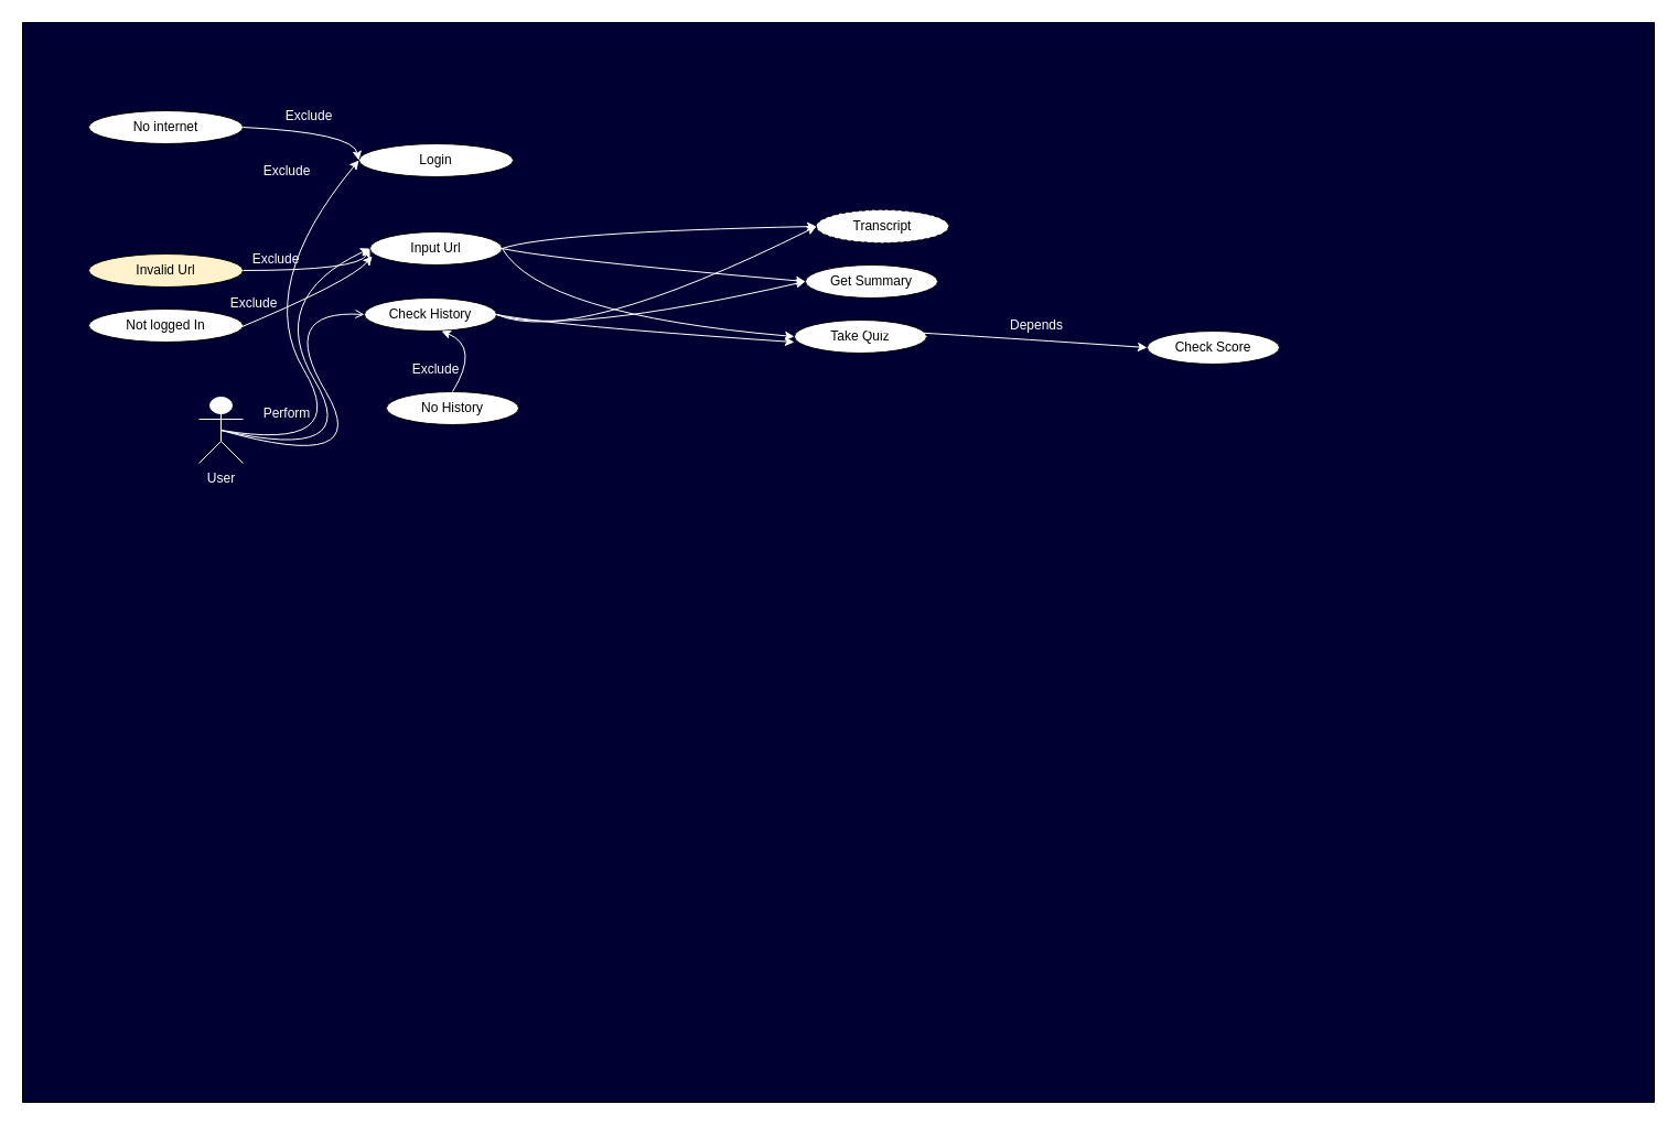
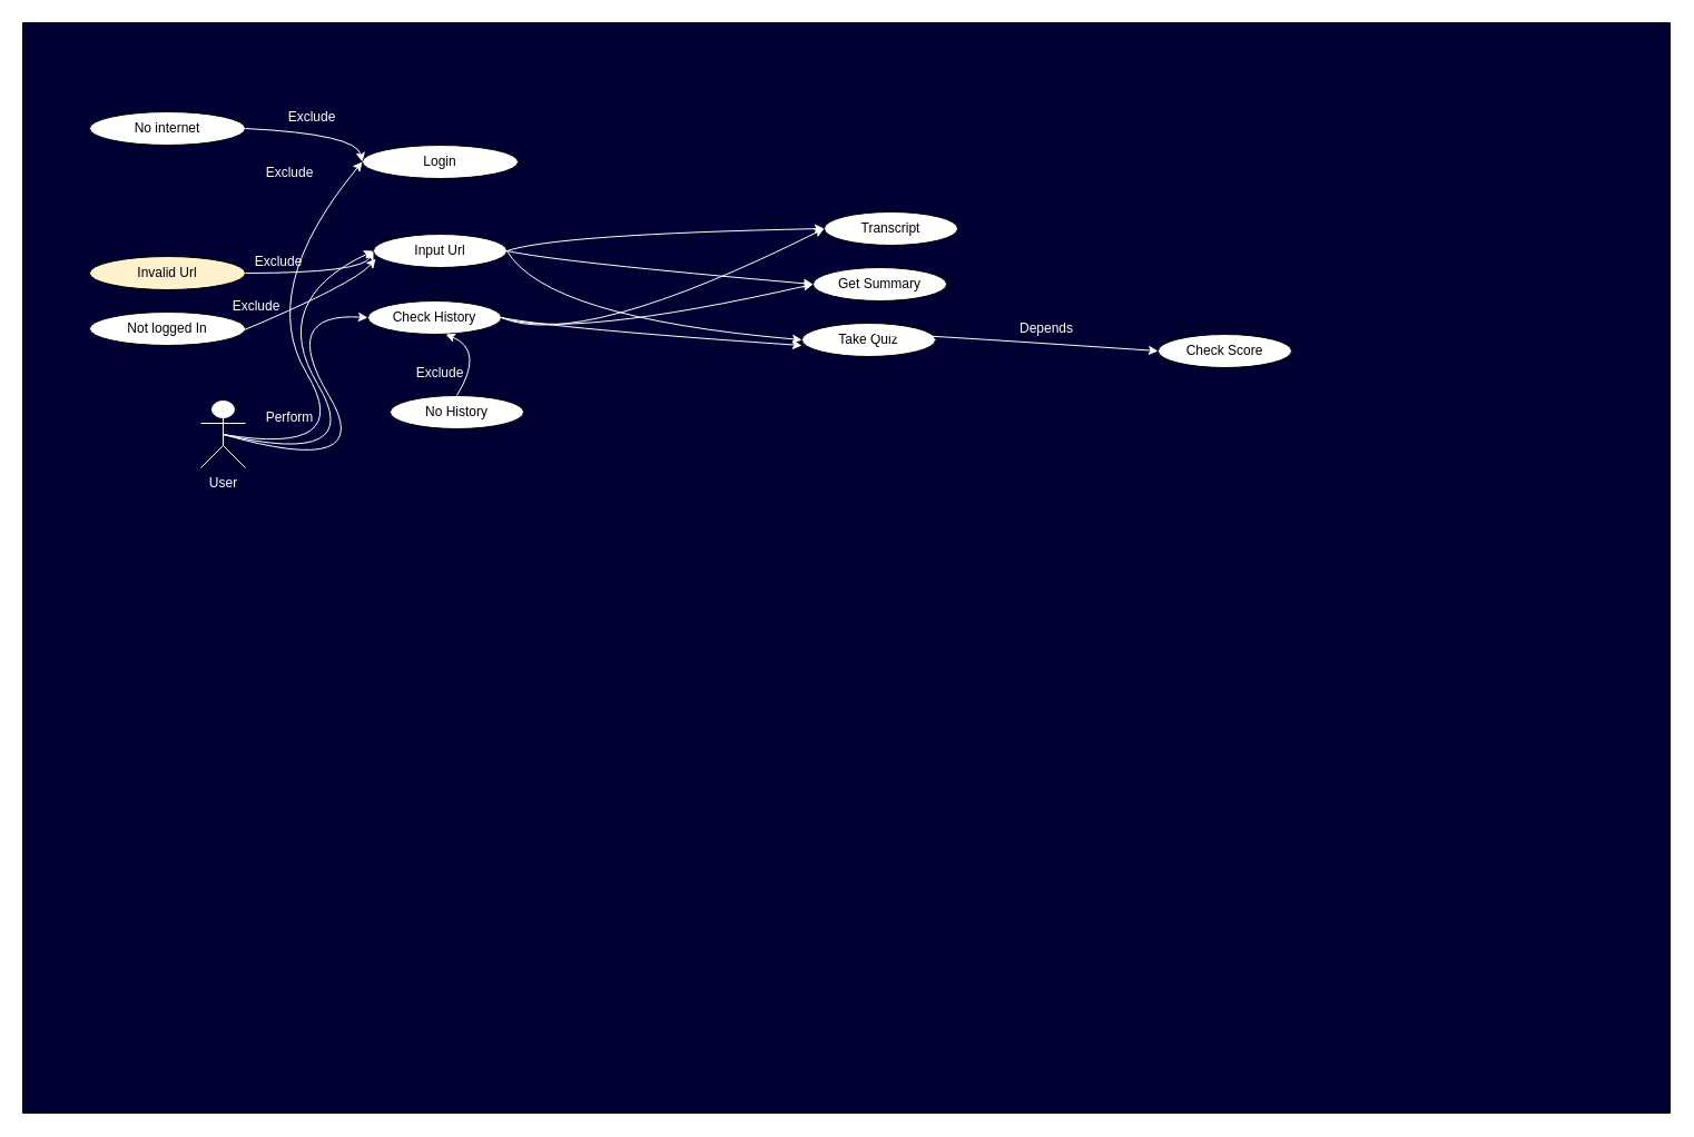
  <mxCell id="0" />
  <mxCell id="1" parent="0" />
  <mxCell id="2" value="" style="swimlane;startSize=0;fillColor=#000033;swimlaneFillColor=#000033;rounded=0;" vertex="1" parent="1"><mxGeometry x="20" y="20" width="1480" height="980" as="geometry" /></mxCell>
  <mxCell id="3" value="&lt;font color=&quot;#ffffff&quot;&gt;User&lt;/font&gt;&lt;div&gt;&lt;font color=&quot;#ffffff&quot;&gt;&lt;br&gt;&lt;/font&gt;&lt;/div&gt;" style="shape=umlActor;verticalLabelPosition=bottom;verticalAlign=top;html=1;outlineConnect=0;strokeColor=#FFFFFF;" vertex="1" parent="2"><mxGeometry x="160" y="340" width="40" height="60" as="geometry" /></mxCell>
  <mxCell id="4" value="Login" style="ellipse;whiteSpace=wrap;html=1;" vertex="1" parent="2"><mxGeometry x="305" y="110" width="140" height="30" as="geometry" /></mxCell>
  <mxCell id="5" value="" style="curved=1;endArrow=classic;html=1;rounded=0;strokeColor=#FFFFFF;entryX=0;entryY=0.5;entryDx=0;entryDy=0;exitX=0.5;exitY=0.5;exitDx=0;exitDy=0;exitPerimeter=0;" edge="1" parent="2" source="3" target="4"><mxGeometry width="50" height="50" relative="1" as="geometry"><mxPoint x="520" y="570" as="sourcePoint" /><mxPoint x="570" y="520" as="targetPoint" /><Array as="points"><mxPoint x="300" y="390" /><mxPoint x="210" y="240" /></Array></mxGeometry></mxCell>
  <mxCell id="6" value="Input Url" style="ellipse;whiteSpace=wrap;html=1;" vertex="1" parent="2"><mxGeometry x="315" y="190" width="120" height="30" as="geometry" /></mxCell>
  <mxCell id="7" value="" style="curved=1;endArrow=classic;html=1;rounded=0;strokeColor=#FFFFFF;exitX=0.5;exitY=0.5;exitDx=0;exitDy=0;exitPerimeter=0;entryX=0;entryY=0.5;entryDx=0;entryDy=0;" edge="1" parent="2" source="3" target="6"><mxGeometry width="50" height="50" relative="1" as="geometry"><mxPoint x="175" y="380" as="sourcePoint" /><mxPoint x="310" y="165" as="targetPoint" /><Array as="points"><mxPoint x="310" y="400" /><mxPoint x="220" y="250" /></Array></mxGeometry></mxCell>
  <mxCell id="8" value="Get Summary" style="ellipse;whiteSpace=wrap;html=1;" vertex="1" parent="2"><mxGeometry x="710" y="220" width="120" height="30" as="geometry" /></mxCell>
  <mxCell id="9" value="" style="curved=1;endArrow=classic;html=1;rounded=0;strokeColor=#FFFFFF;exitX=1;exitY=0.5;exitDx=0;exitDy=0;entryX=0;entryY=0.5;entryDx=0;entryDy=0;" edge="1" parent="2" source="6" target="8"><mxGeometry width="50" height="50" relative="1" as="geometry"><mxPoint x="600" y="480" as="sourcePoint" /><mxPoint x="650" y="430" as="targetPoint" /><Array as="points"><mxPoint x="480" y="215" /></Array></mxGeometry></mxCell>
  <mxCell id="10" value="Take Quiz&lt;span style=&quot;color: rgba(0, 0, 0, 0); font-family: monospace; font-size: 0px; text-align: start; text-wrap: nowrap;&quot;&gt;%3CmxGraphModel%3E%3Croot%3E%3CmxCell%20id%3D%220%22%2F%3E%3CmxCell%20id%3D%221%22%20parent%3D%220%22%2F%3E%3CmxCell%20id%3D%222%22%20value%3D%22Get%20Summary%22%20style%3D%22ellipse%3BwhiteSpace%3Dwrap%3Bhtml%3D1%3B%22%20vertex%3D%221%22%20parent%3D%221%22%3E%3CmxGeometry%20x%3D%22470%22%20y%3D%22370%22%20width%3D%22120%22%20height%3D%2230%22%20as%3D%22geometry%22%2F%3E%3C%2FmxCell%3E%3C%2Froot%3E%3C%2FmxGraphModel%3E&lt;/span&gt;" style="ellipse;whiteSpace=wrap;html=1;" vertex="1" parent="2"><mxGeometry x="700" y="270" width="120" height="30" as="geometry" /></mxCell>
  <mxCell id="11" value="Check History" style="ellipse;whiteSpace=wrap;html=1;" vertex="1" parent="2"><mxGeometry x="310" y="250" width="120" height="30" as="geometry" /></mxCell>
  <mxCell id="12" value="Check Score" style="ellipse;whiteSpace=wrap;html=1;" vertex="1" parent="2"><mxGeometry x="1020" y="280" width="120" height="30" as="geometry" /></mxCell>
- <mxCell id="13" value="" style="curved=1;endArrow=open;html=1;rounded=0;strokeColor=#FFFFFF;exitX=0.5;exitY=0.5;exitDx=0;exitDy=0;exitPerimeter=0;entryX=0;entryY=0.5;entryDx=0;entryDy=0;" edge="1" parent="2" source="3" target="11"><mxGeometry width="50" height="50" relative="1" as="geometry"><mxPoint x="175" y="380" as="sourcePoint" /><mxPoint x="320" y="225" as="targetPoint" /><Array as="points"><mxPoint x="320" y="410" /><mxPoint x="230" y="260" /></Array></mxGeometry></mxCell>
+ <mxCell id="13" value="" style="curved=1;endArrow=classic;html=1;rounded=0;strokeColor=#FFFFFF;exitX=0.5;exitY=0.5;exitDx=0;exitDy=0;exitPerimeter=0;entryX=0;entryY=0.5;entryDx=0;entryDy=0;" edge="1" parent="2" source="3" target="11"><mxGeometry width="50" height="50" relative="1" as="geometry"><mxPoint x="175" y="380" as="sourcePoint" /><mxPoint x="320" y="225" as="targetPoint" /><Array as="points"><mxPoint x="320" y="410" /><mxPoint x="230" y="260" /></Array></mxGeometry></mxCell>
  <mxCell id="14" value="" style="curved=1;endArrow=classic;html=1;rounded=0;strokeColor=#FFFFFF;exitX=1;exitY=0.5;exitDx=0;exitDy=0;entryX=0;entryY=0.5;entryDx=0;entryDy=0;" edge="1" parent="2" source="10" target="12"><mxGeometry width="50" height="50" relative="1" as="geometry"><mxPoint x="621" y="265" as="sourcePoint" /><mxPoint x="690" y="280.01" as="targetPoint" /><Array as="points"><mxPoint x="650" y="270" /></Array></mxGeometry></mxCell>
  <mxCell id="15" value="" style="curved=1;endArrow=classic;html=1;rounded=0;strokeColor=#FFFFFF;exitX=1;exitY=0.5;exitDx=0;exitDy=0;entryX=0;entryY=0.5;entryDx=0;entryDy=0;" edge="1" parent="2" source="6" target="10"><mxGeometry width="50" height="50" relative="1" as="geometry"><mxPoint x="420" y="265" as="sourcePoint" /><mxPoint x="500" y="285" as="targetPoint" /><Array as="points"><mxPoint x="470" y="265" /></Array></mxGeometry></mxCell>
- <mxCell id="16" value="Transcript" style="ellipse;whiteSpace=wrap;html=1;dashed=1;" vertex="1" parent="2"><mxGeometry x="720" y="170" width="120" height="30" as="geometry" /></mxCell>
+ <mxCell id="16" value="Transcript" style="ellipse;whiteSpace=wrap;html=1;" vertex="1" parent="2"><mxGeometry x="720" y="170" width="120" height="30" as="geometry" /></mxCell>
  <mxCell id="17" value="" style="curved=1;endArrow=classic;html=1;rounded=0;strokeColor=#FFFFFF;exitX=1;exitY=0.5;exitDx=0;exitDy=0;entryX=0;entryY=0.5;entryDx=0;entryDy=0;" edge="1" parent="2" source="6" target="16"><mxGeometry width="50" height="50" relative="1" as="geometry"><mxPoint x="440" y="225" as="sourcePoint" /><mxPoint x="520" y="245" as="targetPoint" /><Array as="points"><mxPoint x="480" y="190" /></Array></mxGeometry></mxCell>
  <mxCell id="18" value="No internet&lt;span style=&quot;color: rgba(0, 0, 0, 0); font-family: monospace; font-size: 0px; text-align: start; text-wrap: nowrap;&quot;&gt;%3CmxGraphModel%3E%3Croot%3E%3CmxCell%20id%3D%220%22%2F%3E%3CmxCell%20id%3D%221%22%20parent%3D%220%22%2F%3E%3CmxCell%20id%3D%222%22%20value%3D%22Login%22%20style%3D%22ellipse%3BwhiteSpace%3Dwrap%3Bhtml%3D1%3B%22%20vertex%3D%221%22%20parent%3D%221%22%3E%3CmxGeometry%20x%3D%22310%22%20y%3D%22300%22%20width%3D%22140%22%20height%3D%2230%22%20as%3D%22geometry%22%2F%3E%3C%2FmxCell%3E%3C%2Froot%3E%3C%2FmxGraphModel%3E&lt;/span&gt;" style="ellipse;whiteSpace=wrap;html=1;" vertex="1" parent="2"><mxGeometry x="60" y="80" width="140" height="30" as="geometry" /></mxCell>
  <mxCell id="19" value="" style="curved=1;endArrow=classic;html=1;rounded=0;strokeColor=#FFFFFF;exitX=1;exitY=0.5;exitDx=0;exitDy=0;entryX=0;entryY=0.5;entryDx=0;entryDy=0;" edge="1" parent="2" source="18" target="4"><mxGeometry width="50" height="50" relative="1" as="geometry"><mxPoint x="250" y="125" as="sourcePoint" /><mxPoint x="330" y="105" as="targetPoint" /><Array as="points"><mxPoint x="300" y="100" /></Array></mxGeometry></mxCell>
  <mxCell id="20" value="&lt;font color=&quot;#ffffff&quot;&gt;Exclude&lt;/font&gt;" style="text;strokeColor=none;align=center;fillColor=none;html=1;verticalAlign=middle;whiteSpace=wrap;rounded=0;" vertex="1" parent="2"><mxGeometry x="230" y="70" width="60" height="30" as="geometry" /></mxCell>
  <mxCell id="21" value="&lt;font color=&quot;#ffffff&quot;&gt;Exclude&lt;/font&gt;" style="text;strokeColor=none;align=center;fillColor=none;html=1;verticalAlign=middle;whiteSpace=wrap;rounded=0;" vertex="1" parent="2"><mxGeometry x="210" y="120" width="60" height="30" as="geometry" /></mxCell>
  <mxCell id="22" value="Invalid Url" style="ellipse;whiteSpace=wrap;html=1;fillColor=#fff2cc;" vertex="1" parent="2"><mxGeometry x="60" y="210" width="140" height="30" as="geometry" /></mxCell>
  <mxCell id="23" value="&lt;font color=&quot;#ffffff&quot;&gt;Exclude&lt;/font&gt;" style="text;strokeColor=none;align=center;fillColor=none;html=1;verticalAlign=middle;whiteSpace=wrap;rounded=0;" vertex="1" parent="2"><mxGeometry x="200" y="200" width="60" height="30" as="geometry" /></mxCell>
  <mxCell id="24" value="" style="curved=1;endArrow=classic;html=1;rounded=0;strokeColor=#FFFFFF;exitX=1;exitY=0.5;exitDx=0;exitDy=0;entryX=0;entryY=0.5;entryDx=0;entryDy=0;" edge="1" parent="2" source="22" target="6"><mxGeometry width="50" height="50" relative="1" as="geometry"><mxPoint x="205" y="220" as="sourcePoint" /><mxPoint x="310" y="250" as="targetPoint" /><Array as="points"><mxPoint x="305" y="225" /></Array></mxGeometry></mxCell>
  <mxCell id="25" value="" style="curved=1;endArrow=classic;html=1;rounded=0;strokeColor=#FFFFFF;exitX=1;exitY=0.5;exitDx=0;exitDy=0;entryX=0;entryY=0.667;entryDx=0;entryDy=0;entryPerimeter=0;" edge="1" parent="2" source="11" target="10"><mxGeometry width="50" height="50" relative="1" as="geometry"><mxPoint x="435" y="235" as="sourcePoint" /><mxPoint x="720" y="295" as="targetPoint" /><Array as="points"><mxPoint x="480" y="275" /></Array></mxGeometry></mxCell>
  <mxCell id="26" value="" style="curved=1;endArrow=classic;html=1;rounded=0;strokeColor=#FFFFFF;exitX=1;exitY=0.5;exitDx=0;exitDy=0;entryX=0;entryY=0.5;entryDx=0;entryDy=0;" edge="1" parent="2" source="11" target="8"><mxGeometry width="50" height="50" relative="1" as="geometry"><mxPoint x="445" y="245" as="sourcePoint" /><mxPoint x="730" y="305" as="targetPoint" /><Array as="points"><mxPoint x="490" y="285" /></Array></mxGeometry></mxCell>
  <mxCell id="27" value="" style="curved=1;endArrow=classic;html=1;rounded=0;strokeColor=#FFFFFF;exitX=1;exitY=0.5;exitDx=0;exitDy=0;entryX=0;entryY=0.5;entryDx=0;entryDy=0;" edge="1" parent="2" source="11" target="16"><mxGeometry width="50" height="50" relative="1" as="geometry"><mxPoint x="455" y="255" as="sourcePoint" /><mxPoint x="740" y="315" as="targetPoint" /><Array as="points"><mxPoint x="500" y="295" /></Array></mxGeometry></mxCell>
  <mxCell id="28" value="&lt;font color=&quot;#ffffff&quot;&gt;Depends&lt;/font&gt;" style="text;strokeColor=none;align=center;fillColor=none;html=1;verticalAlign=middle;whiteSpace=wrap;rounded=0;" vertex="1" parent="2"><mxGeometry x="890" y="260" width="60" height="30" as="geometry" /></mxCell>
  <mxCell id="29" value="No History" style="ellipse;whiteSpace=wrap;html=1;" vertex="1" parent="2"><mxGeometry x="330" y="335" width="120" height="30" as="geometry" /></mxCell>
  <mxCell id="30" value="" style="curved=1;endArrow=classic;html=1;rounded=0;strokeColor=#FFFFFF;exitX=0.5;exitY=0;exitDx=0;exitDy=0;" edge="1" parent="2" source="29" target="11"><mxGeometry width="50" height="50" relative="1" as="geometry"><mxPoint x="310" y="294.5" as="sourcePoint" /><mxPoint x="370" y="300" as="targetPoint" /><Array as="points"><mxPoint x="415" y="294.5" /><mxPoint x="380" y="280" /></Array></mxGeometry></mxCell>
  <mxCell id="31" value="&lt;font color=&quot;#ffffff&quot;&gt;Exclude&lt;/font&gt;" style="text;strokeColor=none;align=center;fillColor=none;html=1;verticalAlign=middle;whiteSpace=wrap;rounded=0;" vertex="1" parent="2"><mxGeometry x="345" y="300" width="60" height="30" as="geometry" /></mxCell>
  <mxCell id="32" value="Not logged In" style="ellipse;whiteSpace=wrap;html=1;" vertex="1" parent="2"><mxGeometry x="60" y="260" width="140" height="30" as="geometry" /></mxCell>
  <mxCell id="33" value="" style="curved=1;endArrow=classic;html=1;rounded=0;strokeColor=#FFFFFF;exitX=0.943;exitY=0.633;exitDx=0;exitDy=0;entryX=0.017;entryY=0.733;entryDx=0;entryDy=0;entryPerimeter=0;exitPerimeter=0;" edge="1" parent="2" source="32" target="6"><mxGeometry width="50" height="50" relative="1" as="geometry"><mxPoint x="182.5" y="290" as="sourcePoint" /><mxPoint x="297.5" y="250" as="targetPoint" /><Array as="points"><mxPoint x="297.5" y="235" /></Array></mxGeometry></mxCell>
  <mxCell id="34" value="&lt;font color=&quot;#ffffff&quot;&gt;Exclude&lt;/font&gt;" style="text;strokeColor=none;align=center;fillColor=none;html=1;verticalAlign=middle;whiteSpace=wrap;rounded=0;" vertex="1" parent="2"><mxGeometry x="180" y="240" width="60" height="30" as="geometry" /></mxCell>
  <mxCell id="35" value="&lt;font color=&quot;#ffffff&quot;&gt;Perform&lt;/font&gt;" style="text;strokeColor=none;align=center;fillColor=none;html=1;verticalAlign=middle;whiteSpace=wrap;rounded=0;" vertex="1" parent="2"><mxGeometry x="210" y="340" width="60" height="30" as="geometry" /></mxCell>
